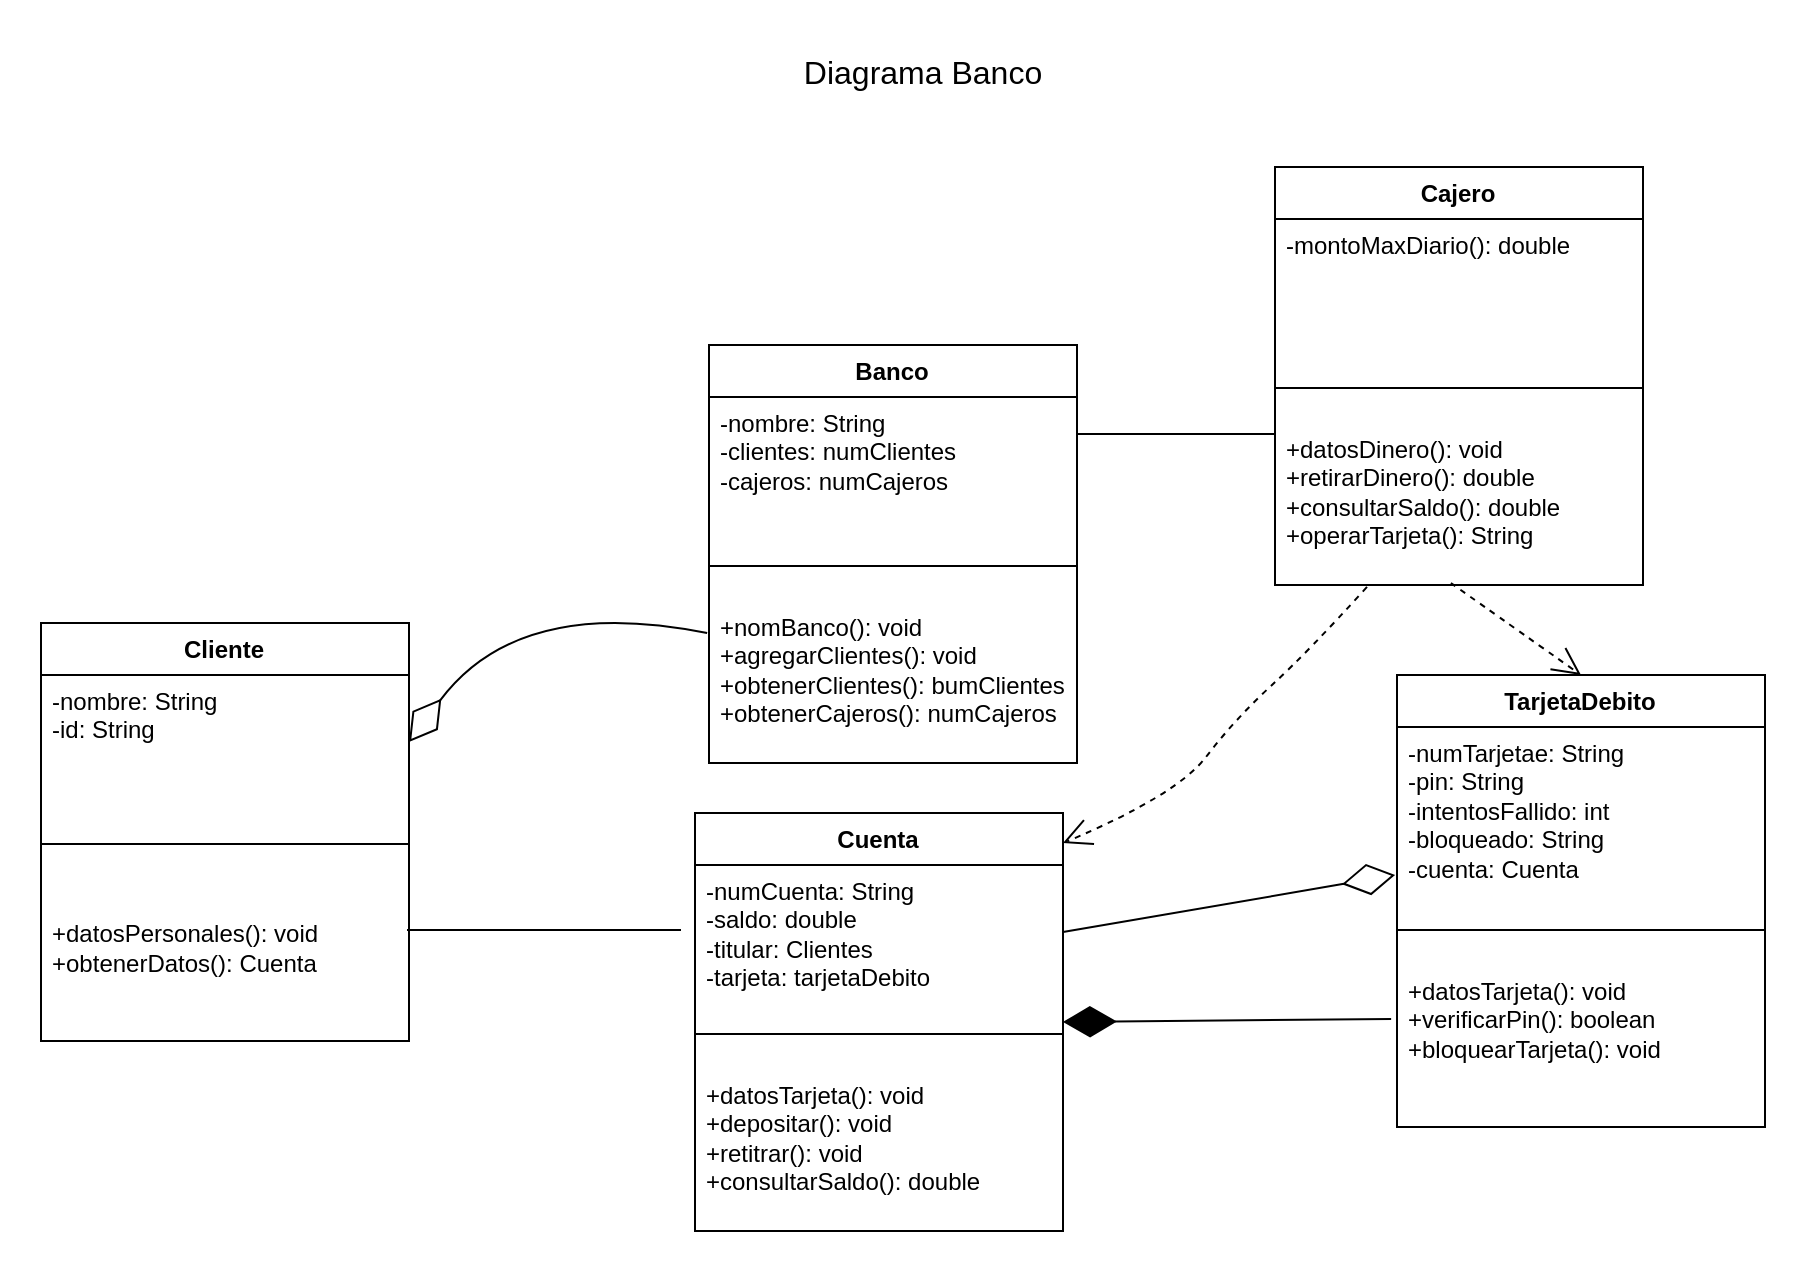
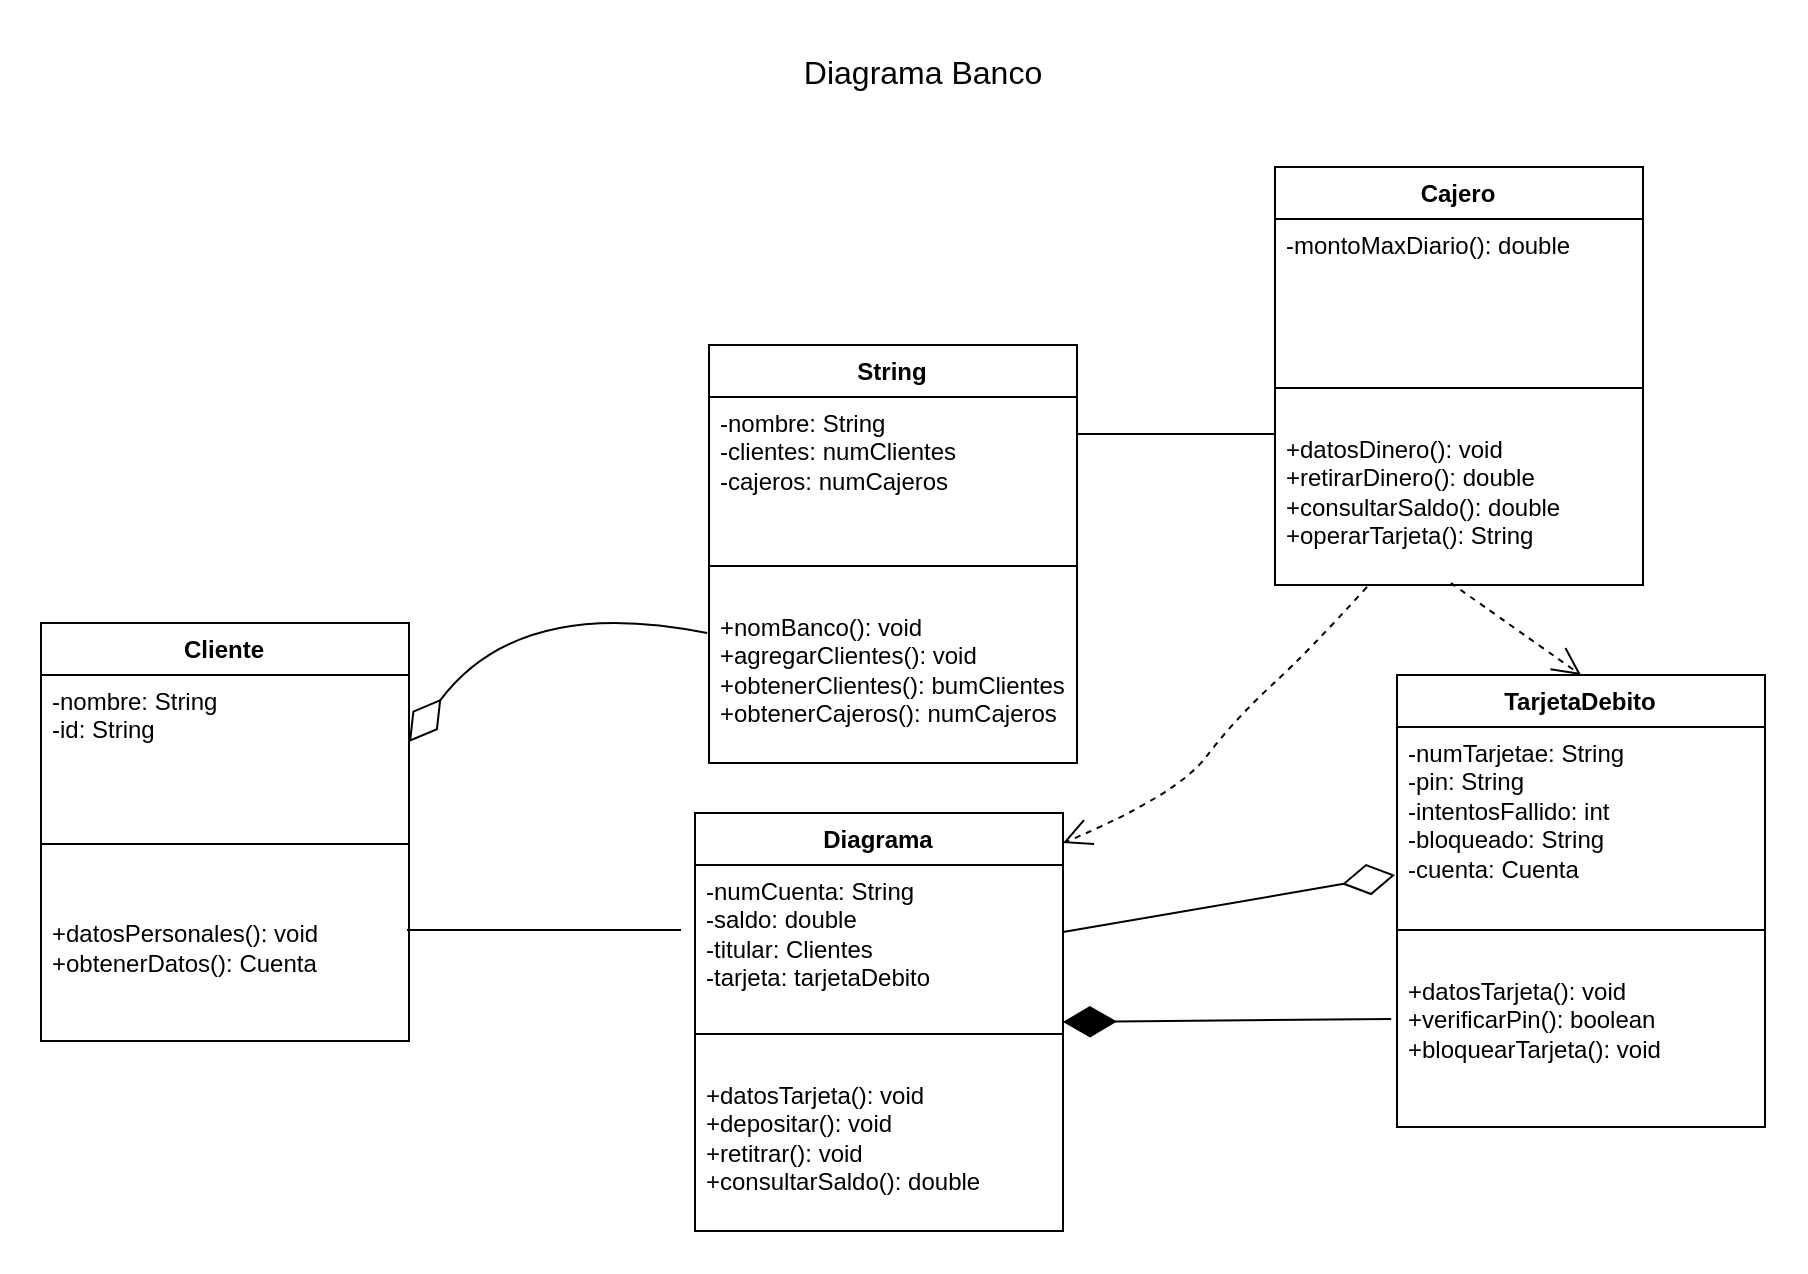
  <mxCell id="0" />
  <mxCell id="1" parent="0" />
- <mxCell id="2" value="Banco" style="swimlane;fontStyle=1;align=center;verticalAlign=top;childLayout=stackLayout;horizontal=1;startSize=26;horizontalStack=0;resizeParent=1;resizeParentMax=0;resizeLast=0;collapsible=1;marginBottom=0;whiteSpace=wrap;html=1;" vertex="1" parent="1"><mxGeometry x="354" y="172" width="184" height="209" as="geometry" /></mxCell>
+ <mxCell id="2" value="String" style="swimlane;fontStyle=1;align=center;verticalAlign=top;childLayout=stackLayout;horizontal=1;startSize=26;horizontalStack=0;resizeParent=1;resizeParentMax=0;resizeLast=0;collapsible=1;marginBottom=0;whiteSpace=wrap;html=1;" vertex="1" parent="1"><mxGeometry x="354" y="172" width="184" height="209" as="geometry" /></mxCell>
  <mxCell id="3" value="-nombre: String&lt;div&gt;-clientes: numClientes&lt;/div&gt;&lt;div&gt;-cajeros: numCajeros&lt;/div&gt;" style="text;strokeColor=none;fillColor=none;align=left;verticalAlign=top;spacingLeft=4;spacingRight=4;overflow=hidden;rotatable=0;points=[[0,0.5],[1,0.5]];portConstraint=eastwest;whiteSpace=wrap;html=1;" vertex="1" parent="2"><mxGeometry y="26" width="184" height="67" as="geometry" /></mxCell>
  <mxCell id="4" value="" style="line;strokeWidth=1;fillColor=none;align=left;verticalAlign=middle;spacingTop=-1;spacingLeft=3;spacingRight=3;rotatable=0;labelPosition=right;points=[];portConstraint=eastwest;strokeColor=inherit;" vertex="1" parent="2"><mxGeometry y="93" width="184" height="35" as="geometry" /></mxCell>
  <mxCell id="5" value="+nomBanco(): void&lt;div&gt;&lt;div&gt;+agregarClientes(): void&lt;/div&gt;&lt;div&gt;+obtenerClientes(): bumClientes&lt;/div&gt;&lt;/div&gt;&lt;div&gt;+obtenerCajeros(): numCajeros&lt;/div&gt;" style="text;strokeColor=none;fillColor=none;align=left;verticalAlign=top;spacingLeft=4;spacingRight=4;overflow=hidden;rotatable=0;points=[[0,0.5],[1,0.5]];portConstraint=eastwest;whiteSpace=wrap;html=1;" vertex="1" parent="2"><mxGeometry y="128" width="184" height="81" as="geometry" /></mxCell>
  <mxCell id="6" value="" style="endArrow=diamondThin;endFill=0;endSize=24;html=1;rounded=0;fontSize=12;curved=1;exitX=-0.005;exitY=0.198;exitDx=0;exitDy=0;exitPerimeter=0;entryX=1;entryY=0.5;entryDx=0;entryDy=0;" edge="1" parent="1" source="5" target="8"><mxGeometry width="160" relative="1" as="geometry"><mxPoint x="224" y="392" as="sourcePoint" /><mxPoint x="198" y="339" as="targetPoint" /><Array as="points"><mxPoint x="259" y="297" /></Array></mxGeometry></mxCell>
  <mxCell id="7" value="Cliente" style="swimlane;fontStyle=1;align=center;verticalAlign=top;childLayout=stackLayout;horizontal=1;startSize=26;horizontalStack=0;resizeParent=1;resizeParentMax=0;resizeLast=0;collapsible=1;marginBottom=0;whiteSpace=wrap;html=1;" vertex="1" parent="1"><mxGeometry x="20" y="311" width="184" height="209" as="geometry" /></mxCell>
  <mxCell id="8" value="-nombre: String&lt;div&gt;-id: String&lt;/div&gt;" style="text;strokeColor=none;fillColor=none;align=left;verticalAlign=top;spacingLeft=4;spacingRight=4;overflow=hidden;rotatable=0;points=[[0,0.5],[1,0.5]];portConstraint=eastwest;whiteSpace=wrap;html=1;" vertex="1" parent="7"><mxGeometry y="26" width="184" height="67" as="geometry" /></mxCell>
  <mxCell id="9" value="" style="line;strokeWidth=1;fillColor=none;align=left;verticalAlign=middle;spacingTop=-1;spacingLeft=3;spacingRight=3;rotatable=0;labelPosition=right;points=[];portConstraint=eastwest;strokeColor=inherit;" vertex="1" parent="7"><mxGeometry y="93" width="184" height="35" as="geometry" /></mxCell>
  <mxCell id="10" value="&lt;br&gt;&lt;div&gt;&lt;div&gt;+datosPersonales(): void&lt;/div&gt;&lt;div&gt;+obtenerDatos(): Cuenta&lt;/div&gt;&lt;/div&gt;" style="text;strokeColor=none;fillColor=none;align=left;verticalAlign=top;spacingLeft=4;spacingRight=4;overflow=hidden;rotatable=0;points=[[0,0.5],[1,0.5]];portConstraint=eastwest;whiteSpace=wrap;html=1;" vertex="1" parent="7"><mxGeometry y="128" width="184" height="81" as="geometry" /></mxCell>
  <mxCell id="11" value="" style="line;strokeWidth=1;fillColor=none;align=left;verticalAlign=middle;spacingTop=-1;spacingLeft=3;spacingRight=3;rotatable=0;labelPosition=right;points=[];portConstraint=eastwest;strokeColor=inherit;" vertex="1" parent="1"><mxGeometry x="203" y="453" width="137" height="23" as="geometry" /></mxCell>
- <mxCell id="12" value="Cuenta" style="swimlane;fontStyle=1;align=center;verticalAlign=top;childLayout=stackLayout;horizontal=1;startSize=26;horizontalStack=0;resizeParent=1;resizeParentMax=0;resizeLast=0;collapsible=1;marginBottom=0;whiteSpace=wrap;html=1;" vertex="1" parent="1"><mxGeometry x="347" y="406" width="184" height="209" as="geometry" /></mxCell>
+ <mxCell id="12" value="Diagrama" style="swimlane;fontStyle=1;align=center;verticalAlign=top;childLayout=stackLayout;horizontal=1;startSize=26;horizontalStack=0;resizeParent=1;resizeParentMax=0;resizeLast=0;collapsible=1;marginBottom=0;whiteSpace=wrap;html=1;" vertex="1" parent="1"><mxGeometry x="347" y="406" width="184" height="209" as="geometry" /></mxCell>
  <mxCell id="13" value="-numCuenta: String&lt;div&gt;-saldo: double&lt;br&gt;&lt;div&gt;-titular: Clientes&lt;/div&gt;&lt;div&gt;-tarjeta: tarjetaDebito&lt;/div&gt;&lt;/div&gt;" style="text;strokeColor=none;fillColor=none;align=left;verticalAlign=top;spacingLeft=4;spacingRight=4;overflow=hidden;rotatable=0;points=[[0,0.5],[1,0.5]];portConstraint=eastwest;whiteSpace=wrap;html=1;" vertex="1" parent="12"><mxGeometry y="26" width="184" height="67" as="geometry" /></mxCell>
  <mxCell id="14" value="" style="line;strokeWidth=1;fillColor=none;align=left;verticalAlign=middle;spacingTop=-1;spacingLeft=3;spacingRight=3;rotatable=0;labelPosition=right;points=[];portConstraint=eastwest;strokeColor=inherit;" vertex="1" parent="12"><mxGeometry y="93" width="184" height="35" as="geometry" /></mxCell>
  <mxCell id="15" value="+datosTarjeta(): void&lt;div&gt;&lt;div&gt;+depositar(): void&lt;/div&gt;&lt;div&gt;+retitrar(): void&lt;/div&gt;&lt;/div&gt;&lt;div&gt;+consultarSaldo(): double&lt;/div&gt;" style="text;strokeColor=none;fillColor=none;align=left;verticalAlign=top;spacingLeft=4;spacingRight=4;overflow=hidden;rotatable=0;points=[[0,0.5],[1,0.5]];portConstraint=eastwest;whiteSpace=wrap;html=1;" vertex="1" parent="12"><mxGeometry y="128" width="184" height="81" as="geometry" /></mxCell>
  <mxCell id="16" value="" style="endArrow=diamondThin;endFill=0;endSize=24;html=1;rounded=0;fontSize=12;curved=1;exitX=1;exitY=0.5;exitDx=0;exitDy=0;entryX=-0.005;entryY=0.881;entryDx=0;entryDy=0;entryPerimeter=0;" edge="1" parent="1" source="13" target="18"><mxGeometry width="160" relative="1" as="geometry"><mxPoint x="529" y="449" as="sourcePoint" /><mxPoint x="689" y="449" as="targetPoint" /></mxGeometry></mxCell>
  <mxCell id="17" value="TarjetaDebito" style="swimlane;fontStyle=1;align=center;verticalAlign=top;childLayout=stackLayout;horizontal=1;startSize=26;horizontalStack=0;resizeParent=1;resizeParentMax=0;resizeLast=0;collapsible=1;marginBottom=0;whiteSpace=wrap;html=1;" vertex="1" parent="1"><mxGeometry x="698" y="337" width="184" height="226" as="geometry" /></mxCell>
  <mxCell id="18" value="-numTarjetae: String&lt;div&gt;-pin: String&lt;br&gt;&lt;div&gt;-intentosFallido: int&lt;/div&gt;&lt;div&gt;-bloqueado: String&lt;/div&gt;&lt;/div&gt;&lt;div&gt;-cuenta: Cuenta&lt;/div&gt;" style="text;strokeColor=none;fillColor=none;align=left;verticalAlign=top;spacingLeft=4;spacingRight=4;overflow=hidden;rotatable=0;points=[[0,0.5],[1,0.5]];portConstraint=eastwest;whiteSpace=wrap;html=1;" vertex="1" parent="17"><mxGeometry y="26" width="184" height="84" as="geometry" /></mxCell>
  <mxCell id="19" value="" style="line;strokeWidth=1;fillColor=none;align=left;verticalAlign=middle;spacingTop=-1;spacingLeft=3;spacingRight=3;rotatable=0;labelPosition=right;points=[];portConstraint=eastwest;strokeColor=inherit;" vertex="1" parent="17"><mxGeometry y="110" width="184" height="35" as="geometry" /></mxCell>
  <mxCell id="20" value="+datosTarjeta(): void&lt;div&gt;+verificarPin(): boolean&lt;/div&gt;&lt;div&gt;+bloquearTarjeta(): void&lt;/div&gt;" style="text;strokeColor=none;fillColor=none;align=left;verticalAlign=top;spacingLeft=4;spacingRight=4;overflow=hidden;rotatable=0;points=[[0,0.5],[1,0.5]];portConstraint=eastwest;whiteSpace=wrap;html=1;" vertex="1" parent="17"><mxGeometry y="145" width="184" height="81" as="geometry" /></mxCell>
  <mxCell id="21" value="Cajero" style="swimlane;fontStyle=1;align=center;verticalAlign=top;childLayout=stackLayout;horizontal=1;startSize=26;horizontalStack=0;resizeParent=1;resizeParentMax=0;resizeLast=0;collapsible=1;marginBottom=0;whiteSpace=wrap;html=1;" vertex="1" parent="1"><mxGeometry x="637" y="83" width="184" height="209" as="geometry" /></mxCell>
  <mxCell id="22" value="-montoMaxDiario(): double" style="text;strokeColor=none;fillColor=none;align=left;verticalAlign=top;spacingLeft=4;spacingRight=4;overflow=hidden;rotatable=0;points=[[0,0.5],[1,0.5]];portConstraint=eastwest;whiteSpace=wrap;html=1;" vertex="1" parent="21"><mxGeometry y="26" width="184" height="67" as="geometry" /></mxCell>
  <mxCell id="23" value="" style="line;strokeWidth=1;fillColor=none;align=left;verticalAlign=middle;spacingTop=-1;spacingLeft=3;spacingRight=3;rotatable=0;labelPosition=right;points=[];portConstraint=eastwest;strokeColor=inherit;" vertex="1" parent="21"><mxGeometry y="93" width="184" height="35" as="geometry" /></mxCell>
  <mxCell id="24" value="+datosDinero(): void&lt;div&gt;+retirarDinero(): double&lt;/div&gt;&lt;div&gt;+consultarSaldo(): double&lt;/div&gt;&lt;div&gt;+operarTarjeta(): String&lt;/div&gt;" style="text;strokeColor=none;fillColor=none;align=left;verticalAlign=top;spacingLeft=4;spacingRight=4;overflow=hidden;rotatable=0;points=[[0,0.5],[1,0.5]];portConstraint=eastwest;whiteSpace=wrap;html=1;" vertex="1" parent="21"><mxGeometry y="128" width="184" height="81" as="geometry" /></mxCell>
  <mxCell id="25" value="" style="line;strokeWidth=1;fillColor=none;align=left;verticalAlign=middle;spacingTop=-1;spacingLeft=3;spacingRight=3;rotatable=0;labelPosition=right;points=[];portConstraint=eastwest;strokeColor=inherit;" vertex="1" parent="1"><mxGeometry x="538" y="162" width="99" height="109" as="geometry" /></mxCell>
  <mxCell id="26" value="" style="endArrow=diamondThin;endFill=1;endSize=24;html=1;rounded=0;fontSize=12;curved=1;entryX=1;entryY=0.5;entryDx=0;entryDy=0;exitX=-0.016;exitY=0.333;exitDx=0;exitDy=0;exitPerimeter=0;" edge="1" parent="1" source="20" target="12"><mxGeometry width="160" relative="1" as="geometry"><mxPoint x="518" y="516" as="sourcePoint" /><mxPoint x="678" y="516" as="targetPoint" /></mxGeometry></mxCell>
  <mxCell id="27" value="" style="endArrow=open;endSize=12;dashed=1;html=1;rounded=0;fontSize=12;curved=1;exitX=0.478;exitY=0.988;exitDx=0;exitDy=0;exitPerimeter=0;entryX=0.5;entryY=0;entryDx=0;entryDy=0;" edge="1" parent="1" source="24" target="17"><mxGeometry width="160" relative="1" as="geometry"><mxPoint x="578" y="420" as="sourcePoint" /><mxPoint x="738" y="420" as="targetPoint" /></mxGeometry></mxCell>
  <mxCell id="28" value="" style="endArrow=open;endSize=12;dashed=1;html=1;rounded=0;fontSize=12;curved=1;exitX=0.25;exitY=1.012;exitDx=0;exitDy=0;exitPerimeter=0;entryX=1;entryY=0.072;entryDx=0;entryDy=0;entryPerimeter=0;" edge="1" parent="1" source="24" target="12"><mxGeometry width="160" relative="1" as="geometry"><mxPoint x="630" y="311" as="sourcePoint" /><mxPoint x="547" y="429" as="targetPoint" /><Array as="points"><mxPoint x="654" y="325" /><mxPoint x="617" y="359" /><mxPoint x="588" y="397" /></Array></mxGeometry></mxCell>
  <mxCell id="29" value="Diagrama Banco&lt;div&gt;&lt;br&gt;&lt;/div&gt;" style="text;html=1;align=center;verticalAlign=middle;resizable=0;points=[];autosize=1;strokeColor=none;fillColor=none;fontSize=16;" vertex="1" parent="1"><mxGeometry x="392.5" y="20.5" width="137" height="50" as="geometry" /></mxCell>
